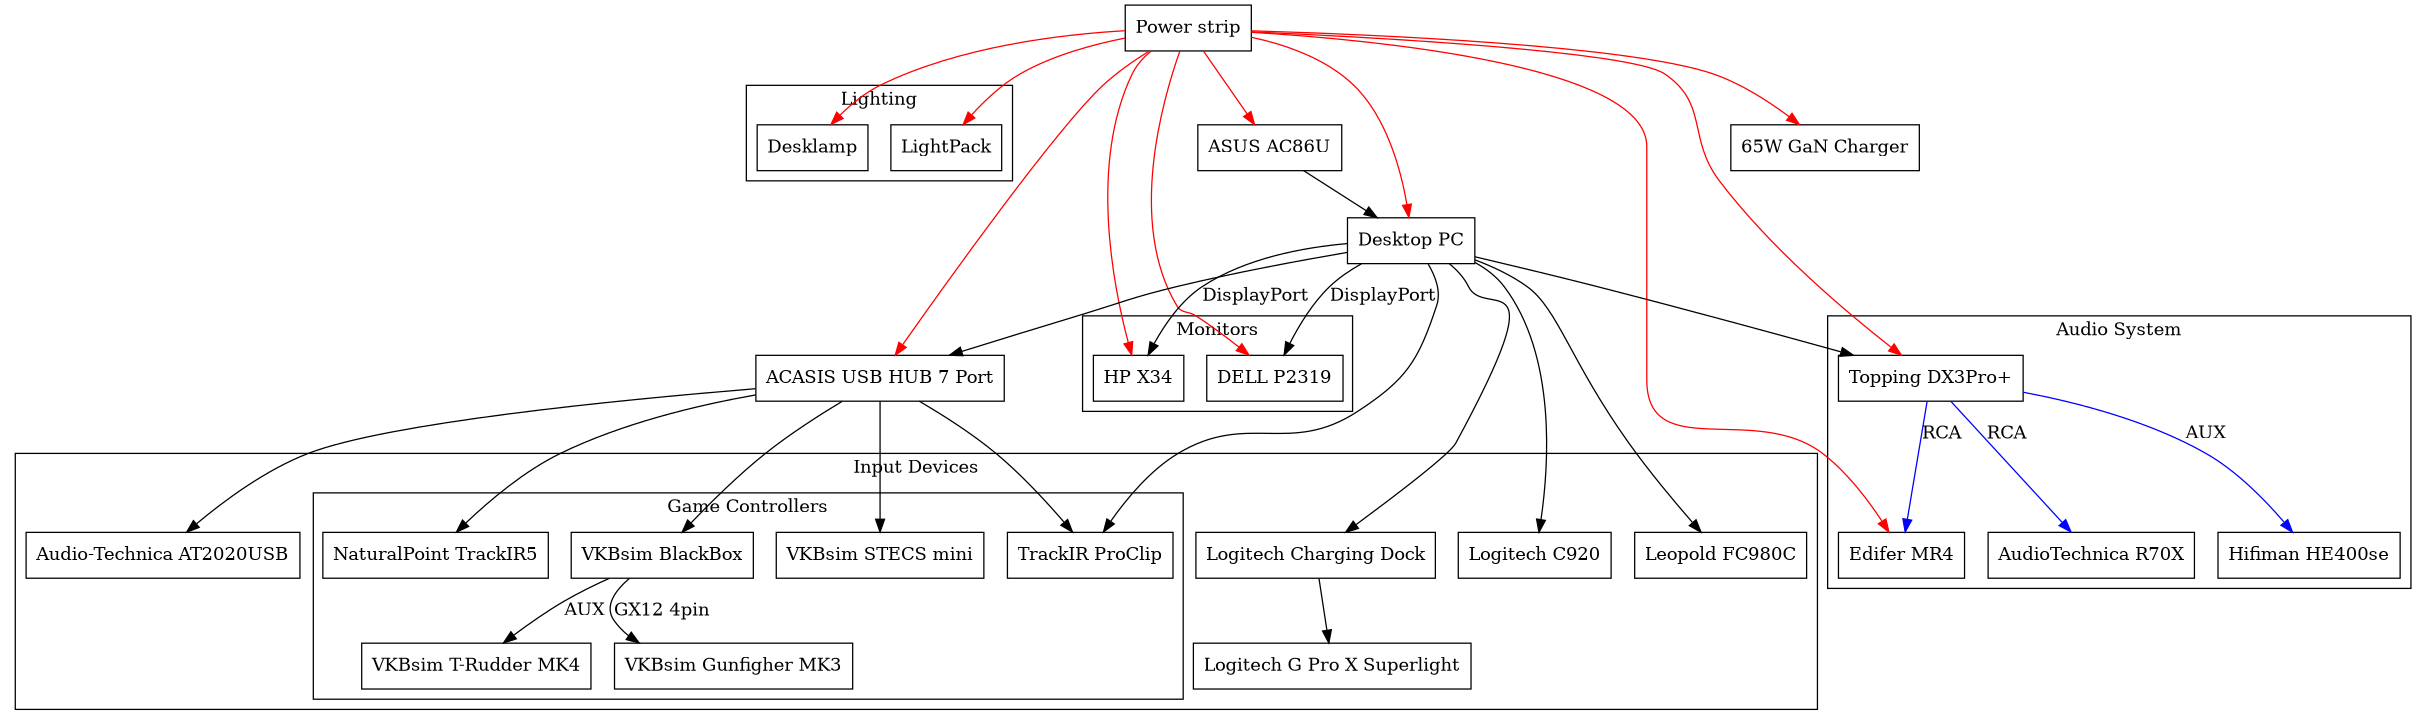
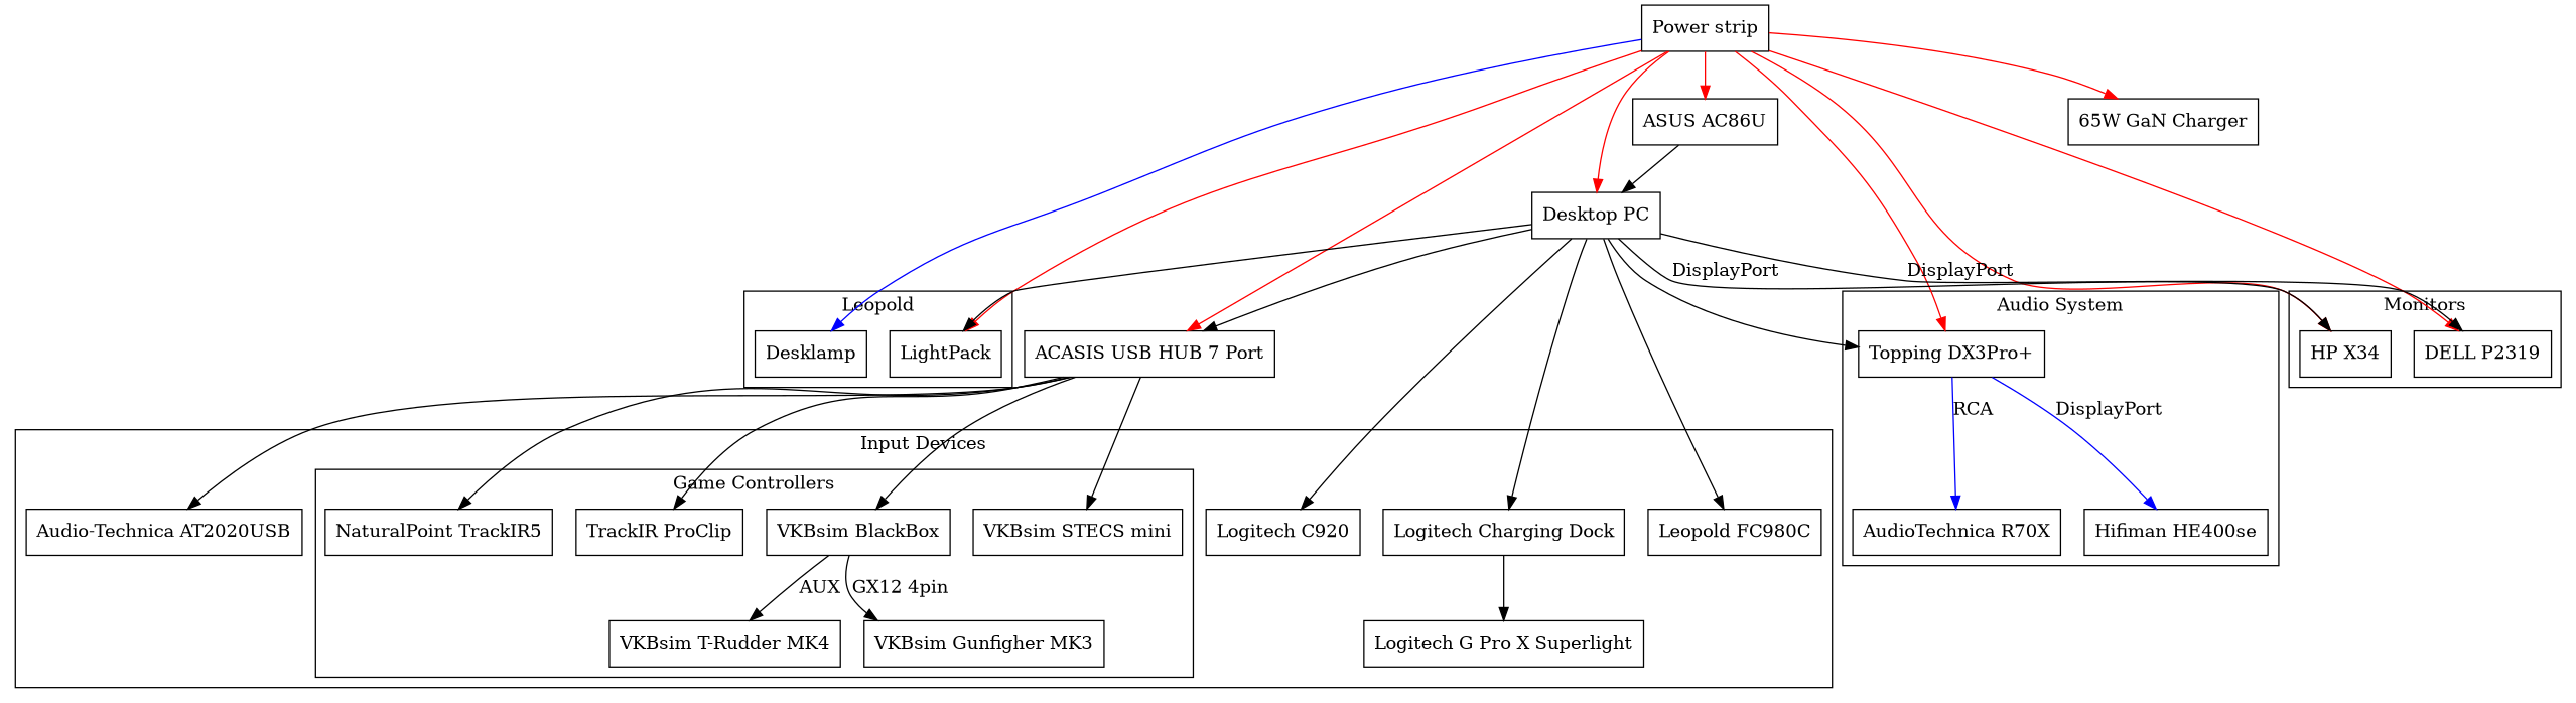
  digraph {
    node [shape=box]
    n1 [label=Desklamp]
    n2 [label=LightPack]
    n3 [label="HP X34"]
    n4 [label="DELL P2319"]
    n5 [label="Topping DX3Pro+"]
-   n6 [label="Edifer MR4"]
    n7 [label="AudioTechnica R70X"]
    n8 [label="Hifiman HE400se"]
    n9 [label="VKBsim BlackBox"]
    n10 [label="VKBsim Gunfigher MK3"]
    n11 [label="VKBsim T-Rudder MK4"]
    n12 [label="VKBsim STECS mini"]
    n13 [label="NaturalPoint TrackIR5"]
    n14 [label="TrackIR ProClip"]
    n15 [label="Logitech G Pro X Superlight"]
    n16 [label="Leopold FC980C"]
    n17 [label="Audio-Technica AT2020USB"]
    n18 [label="Logitech C920"]
    n19 [label="Logitech Charging Dock"]
    n20 [label="Power strip"]
    n21 [label="65W GaN Charger"]
    n22 [label="Desktop PC"]
    n23 [label="ASUS AC86U"]
    n24 [label="ACASIS USB HUB 7 Port"]
    subgraph cluster_1 {
-     label=Lighting
+     label=Leopold
      n1
      n2
    }
    subgraph cluster_2 {
      label=Monitors
      n3
      n4
    }
    subgraph cluster_3 {
      label="Audio System"
      n5
-     n6
      n7
      n8
    }
    subgraph cluster_4 {
      label="Input Devices"
      n15
      n16
      n17
      n18
      n19
      subgraph cluster_5 {
        label="Game Controllers"
        n9
        n10
        n11
        n12
        n13
        n14
      }
    }
-   n5 -> n6 [color=blue label=RCA]
    n5 -> n7 [color=blue label=RCA]
-   n5 -> n8 [color=blue label=AUX]
+   n5 -> n8 [color=blue label=DisplayPort]
    n9 -> n10 [label="GX12 4pin"]
    n9 -> n11 [label=AUX]
    n19 -> n15
-   n20 -> n1 [color=red]
+   n20 -> n1 [color=blue]
    n20 -> n2 [color=red]
    n20 -> n3 [color=red]
    n20 -> n4 [color=red]
    n20 -> n5 [color=red]
-   n20 -> n6 [color=red]
    n20 -> n21 [color=red]
    n20 -> n22 [color=red]
    n20 -> n23 [color=red]
    n20 -> n24 [color=red]
-   n22 -> n14
+   n22 -> n2
    n22 -> n3 [label=DisplayPort]
    n22 -> n4 [label=DisplayPort]
    n22 -> n5
    n22 -> n16
    n22 -> n18
    n22 -> n19
    n22 -> n24
    n23 -> n22
    n24 -> n9
    n24 -> n12
    n24 -> n13
    n24 -> n14
    n24 -> n17
  }
